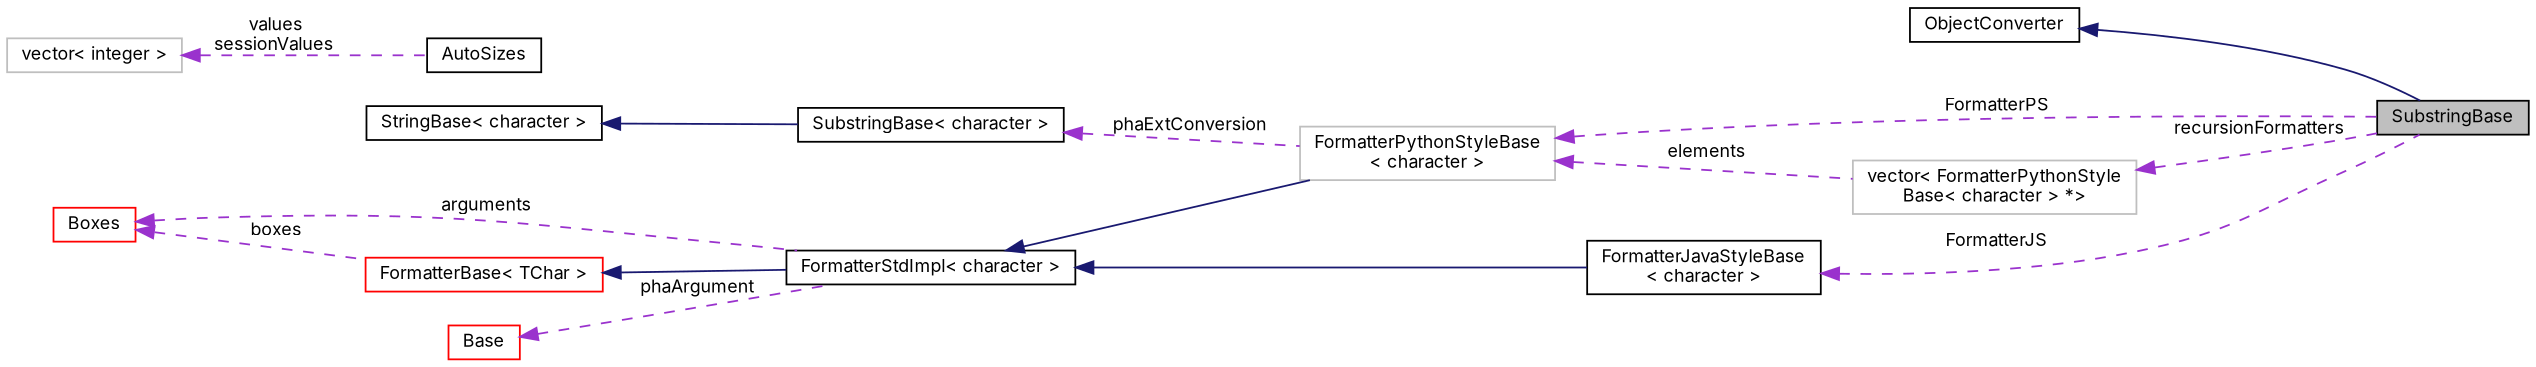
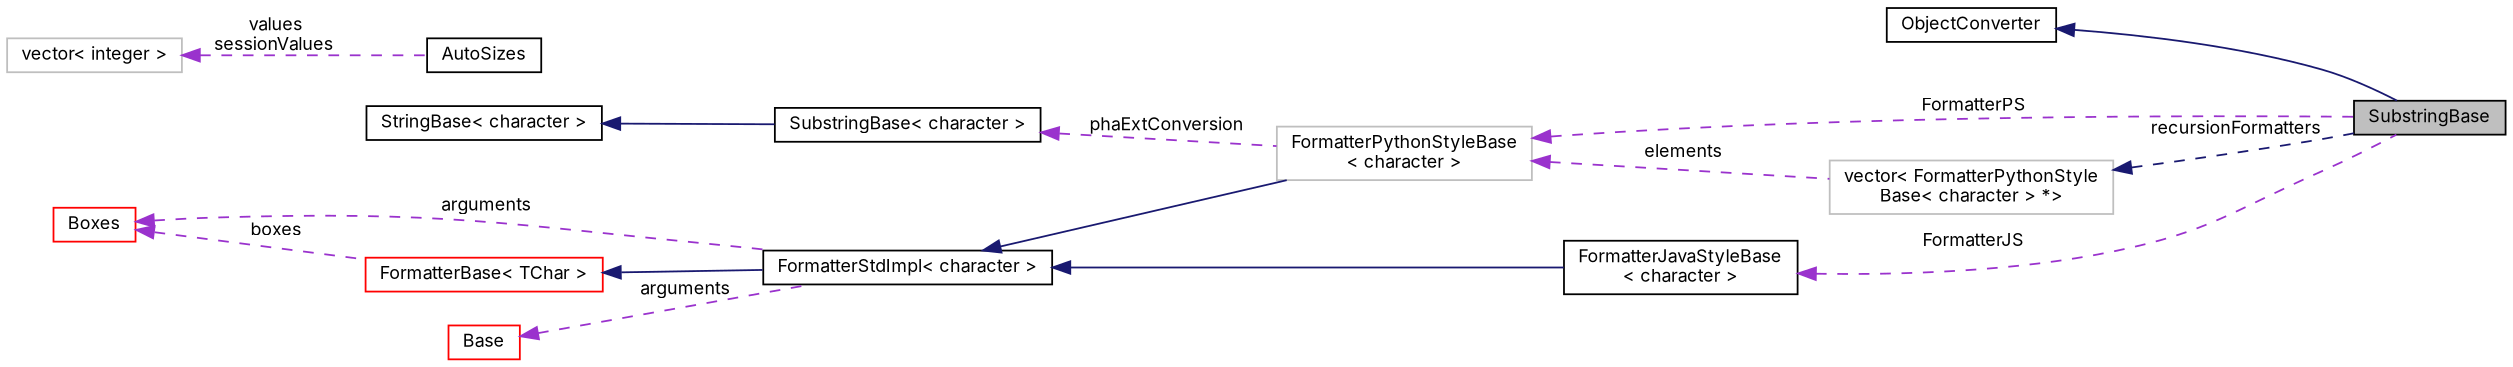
  digraph {
    fontname=Inter
    rankdir=LR
    node [color=black fillcolor=white fontname=Inter fontsize=10 shape=record style=filled]
    edge [color=darkorchid3 dir=back fontname=Inter fontsize=10 labelfontname=Helvetica labelfontsize=10 style=dashed]
    n1 [fillcolor=grey75 fontcolor=black height=0.2 label=SubstringBase width=0.4]
    n2 [height=0.2 label=ObjectConverter width=0.4]
    n3 [height=0.2 label="FormatterJavaStyleBase\l\< character \>" width=0.4]
    n4 [height=0.2 label="FormatterStdImpl\< character \>" width=0.4]
    n5 [color=grey75 height=0.2 label="FormatterPythonStyleBase\l\< character \>" width=0.4]
    n6 [color=grey75 height=0.2 label="vector\< FormatterPythonStyle\lBase\< character \> *\>" width=0.4]
    n7 [color=red height=0.2 label="FormatterBase\< TChar \>" width=0.4]
    n8 [color=red height=0.2 label=Boxes width=0.4]
    n9 [color=red height=0.2 label=Base width=0.4]
    n10 [height=0.2 label=AutoSizes width=0.4]
    n11 [color=grey75 height=0.2 label="vector\< integer \>" width=0.4]
    n12 [height=0.2 label="SubstringBase\< character \>" width=0.4]
    n13 [height=0.2 label="StringBase\< character \>" width=0.4]
    n2 -> n1 [color=midnightblue style=solid]
    n3 -> n1 [label=" FormatterJS"]
    n4 -> n3 [color=midnightblue style=solid]
    n4 -> n5 [color=midnightblue style=solid]
    n5 -> n1 [label=" FormatterPS"]
    n5 -> n6 [label=" elements"]
-   n6 -> n1 [label=" recursionFormatters"]
+   n6 -> n1 [color=midnightblue label=" recursionFormatters"]
    n7 -> n4 [color=midnightblue style=solid]
    n8 -> n4 [label=" arguments"]
    n8 -> n7 [label=" boxes"]
-   n9 -> n4 [label=" phaArgument"]
+   n9 -> n4 [label=" arguments"]
    n11 -> n10 [label=" values\nsessionValues"]
    n12 -> n5 [label=" phaExtConversion"]
    n13 -> n12 [color=midnightblue style=solid]
  }
